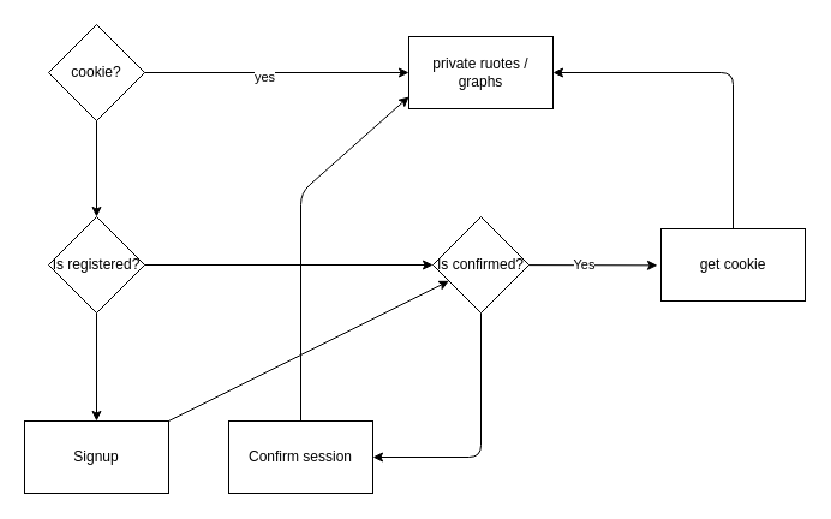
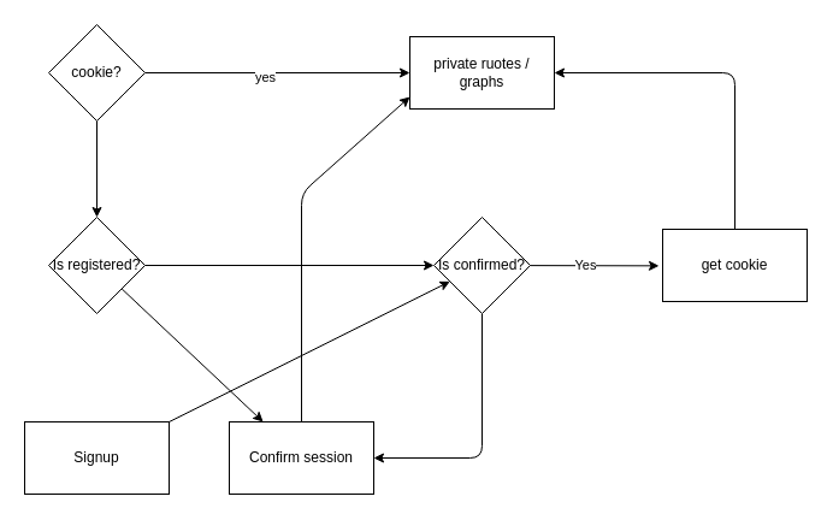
  <mxCell id="0" />
  <mxCell id="1" parent="0" />
  <mxCell id="2" value="" style="edgeStyle=none;html=1;" edge="1" parent="1" source="5" target="6"><mxGeometry relative="1" as="geometry" /></mxCell>
  <mxCell id="3" value="yes" style="edgeLabel;html=1;align=center;verticalAlign=middle;resizable=0;points=[];" vertex="1" connectable="0" parent="2"><mxGeometry x="-0.1" y="-3" relative="1" as="geometry"><mxPoint as="offset" /></mxGeometry></mxCell>
  <mxCell id="4" value="" style="edgeStyle=none;html=1;" edge="1" parent="1" source="5" target="9"><mxGeometry relative="1" as="geometry" /></mxCell>
  <mxCell id="5" value="cookie?" style="rhombus;whiteSpace=wrap;html=1;" vertex="1" parent="1"><mxGeometry x="40" y="20" width="80" height="80" as="geometry" /></mxCell>
  <mxCell id="6" value="private ruotes / graphs" style="whiteSpace=wrap;html=1;" vertex="1" parent="1"><mxGeometry x="340" y="30" width="120" height="60" as="geometry" /></mxCell>
- <mxCell id="7" value="" style="edgeStyle=none;html=1;" edge="1" parent="1" source="9" target="13"><mxGeometry relative="1" as="geometry" /></mxCell>
+ <mxCell id="7" value="" style="edgeStyle=none;html=1;" edge="1" parent="1" source="9" target="15"><mxGeometry relative="1" as="geometry" /></mxCell>
  <mxCell id="8" value="" style="edgeStyle=none;html=1;" edge="1" parent="1" source="9" target="19"><mxGeometry relative="1" as="geometry" /></mxCell>
  <mxCell id="9" value="Is registered?" style="rhombus;whiteSpace=wrap;html=1;" vertex="1" parent="1"><mxGeometry x="40" y="180" width="80" height="80" as="geometry" /></mxCell>
  <mxCell id="10" style="edgeStyle=none;html=1;entryX=1;entryY=0.5;entryDx=0;entryDy=0;" edge="1" parent="1" source="11" target="6"><mxGeometry relative="1" as="geometry"><Array as="points"><mxPoint x="610" y="60" /></Array></mxGeometry></mxCell>
  <mxCell id="11" value="get cookie" style="whiteSpace=wrap;html=1;" vertex="1" parent="1"><mxGeometry x="550" y="190" width="120" height="60" as="geometry" /></mxCell>
  <mxCell id="12" value="" style="edgeStyle=none;html=1;" edge="1" parent="1" source="13" target="19"><mxGeometry relative="1" as="geometry" /></mxCell>
  <mxCell id="13" value="Signup" style="whiteSpace=wrap;html=1;" vertex="1" parent="1"><mxGeometry x="20" y="350" width="120" height="60" as="geometry" /></mxCell>
  <mxCell id="14" style="edgeStyle=none;html=1;entryX=0;entryY=0.833;entryDx=0;entryDy=0;entryPerimeter=0;" edge="1" parent="1" source="15" target="6"><mxGeometry relative="1" as="geometry"><Array as="points"><mxPoint x="250" y="160" /></Array></mxGeometry></mxCell>
  <mxCell id="15" value="Confirm session" style="whiteSpace=wrap;html=1;" vertex="1" parent="1"><mxGeometry x="190" y="350" width="120" height="60" as="geometry" /></mxCell>
  <mxCell id="16" style="edgeStyle=none;html=1;entryX=-0.025;entryY=0.506;entryDx=0;entryDy=0;entryPerimeter=0;" edge="1" parent="1" source="19" target="11"><mxGeometry relative="1" as="geometry" /></mxCell>
  <mxCell id="17" value="Yes" style="edgeLabel;html=1;align=center;verticalAlign=middle;resizable=0;points=[];" vertex="1" connectable="0" parent="16"><mxGeometry x="-0.138" y="1" relative="1" as="geometry"><mxPoint as="offset" /></mxGeometry></mxCell>
  <mxCell id="18" style="edgeStyle=none;html=1;entryX=1;entryY=0.5;entryDx=0;entryDy=0;" edge="1" parent="1" source="19" target="15"><mxGeometry relative="1" as="geometry"><Array as="points"><mxPoint x="400" y="380" /></Array></mxGeometry></mxCell>
  <mxCell id="19" value="Is confirmed?" style="rhombus;whiteSpace=wrap;html=1;" vertex="1" parent="1"><mxGeometry x="360" y="180" width="80" height="80" as="geometry" /></mxCell>
